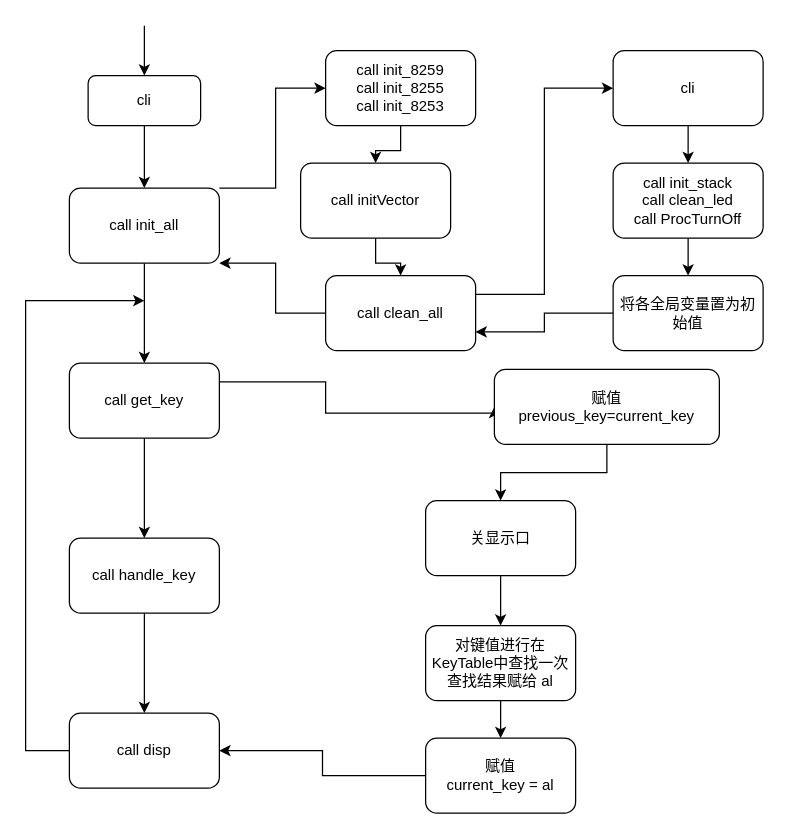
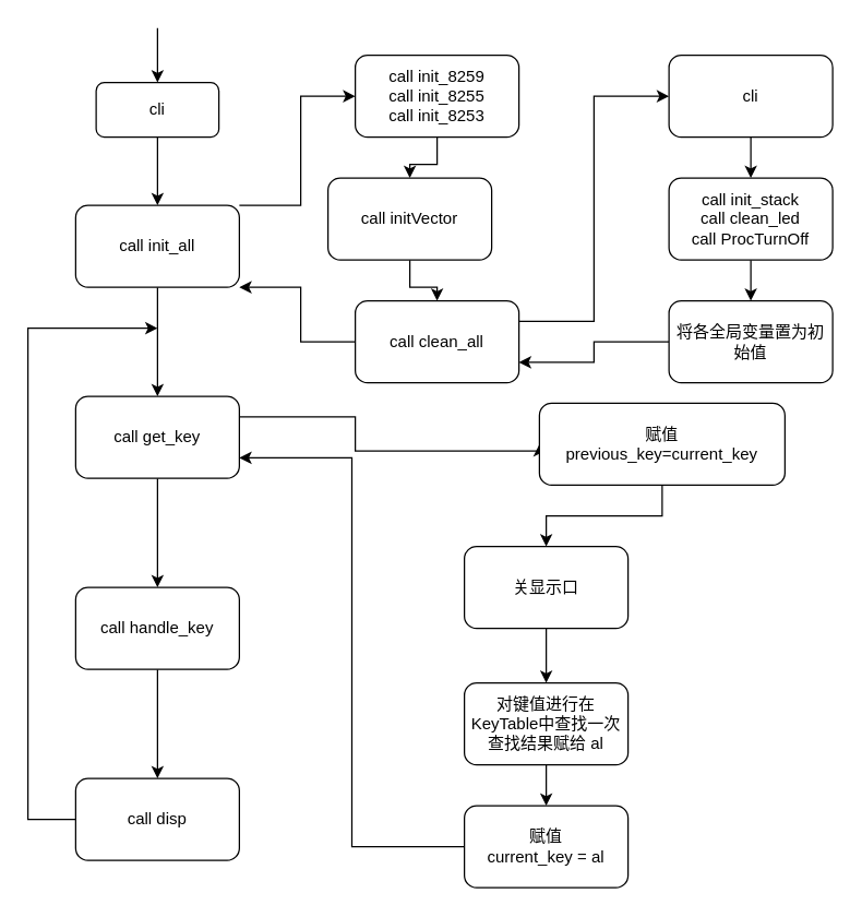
  <mxCell id="0" />
  <mxCell id="1" parent="0" />
  <mxCell id="2" value="" style="edgeStyle=orthogonalEdgeStyle;rounded=0;orthogonalLoop=1;jettySize=auto;html=1;" edge="1" parent="1" source="3" target="6"><mxGeometry relative="1" as="geometry" /></mxCell>
  <mxCell id="3" value="cli" style="rounded=1;whiteSpace=wrap;html=1;" vertex="1" parent="1"><mxGeometry x="70" y="60" width="90" height="40" as="geometry" /></mxCell>
  <mxCell id="4" value="" style="edgeStyle=orthogonalEdgeStyle;rounded=0;orthogonalLoop=1;jettySize=auto;html=1;" edge="1" parent="1" source="6" target="9"><mxGeometry relative="1" as="geometry" /></mxCell>
  <mxCell id="5" style="edgeStyle=orthogonalEdgeStyle;rounded=0;orthogonalLoop=1;jettySize=auto;html=1;exitX=1;exitY=0;exitDx=0;exitDy=0;entryX=0;entryY=0.5;entryDx=0;entryDy=0;" edge="1" parent="1" source="6" target="15"><mxGeometry relative="1" as="geometry"><Array as="points"><mxPoint x="220" y="150" /><mxPoint x="220" y="70" /></Array></mxGeometry></mxCell>
  <mxCell id="6" value="call init_all" style="whiteSpace=wrap;html=1;rounded=1;" vertex="1" parent="1"><mxGeometry x="55" y="150" width="120" height="60" as="geometry" /></mxCell>
  <mxCell id="7" value="" style="edgeStyle=orthogonalEdgeStyle;rounded=0;orthogonalLoop=1;jettySize=auto;html=1;" edge="1" parent="1" source="9" target="11"><mxGeometry relative="1" as="geometry" /></mxCell>
  <mxCell id="8" style="edgeStyle=orthogonalEdgeStyle;rounded=0;orthogonalLoop=1;jettySize=auto;html=1;exitX=1;exitY=0.25;exitDx=0;exitDy=0;entryX=0;entryY=0.5;entryDx=0;entryDy=0;" edge="1" parent="1" source="9" target="29"><mxGeometry relative="1" as="geometry"><Array as="points"><mxPoint x="260" y="305" /><mxPoint x="260" y="330" /></Array></mxGeometry></mxCell>
  <mxCell id="9" value="&lt;div&gt;call get_key&lt;/div&gt;" style="whiteSpace=wrap;html=1;rounded=1;" vertex="1" parent="1"><mxGeometry x="55" y="290" width="120" height="60" as="geometry" /></mxCell>
  <mxCell id="10" value="" style="edgeStyle=orthogonalEdgeStyle;rounded=0;orthogonalLoop=1;jettySize=auto;html=1;" edge="1" parent="1" source="11" target="13"><mxGeometry relative="1" as="geometry" /></mxCell>
  <mxCell id="11" value="call handle_key" style="whiteSpace=wrap;html=1;rounded=1;" vertex="1" parent="1"><mxGeometry x="55" y="430" width="120" height="60" as="geometry" /></mxCell>
  <mxCell id="12" style="edgeStyle=orthogonalEdgeStyle;rounded=0;orthogonalLoop=1;jettySize=auto;html=1;" edge="1" parent="1" source="13"><mxGeometry relative="1" as="geometry"><mxPoint x="115" y="240" as="targetPoint" /><Array as="points"><mxPoint x="20" y="600" /><mxPoint x="20" y="240" /></Array></mxGeometry></mxCell>
  <mxCell id="13" value="call disp" style="whiteSpace=wrap;html=1;rounded=1;" vertex="1" parent="1"><mxGeometry x="55" y="570" width="120" height="60" as="geometry" /></mxCell>
  <mxCell id="14" value="" style="edgeStyle=orthogonalEdgeStyle;rounded=0;orthogonalLoop=1;jettySize=auto;html=1;" edge="1" parent="1" source="15" target="17"><mxGeometry relative="1" as="geometry" /></mxCell>
  <mxCell id="15" value="&lt;div&gt;call init_8259&lt;/div&gt;&lt;div&gt;call init_8255&lt;/div&gt;&lt;div&gt;call init_8253&lt;/div&gt;" style="rounded=1;whiteSpace=wrap;html=1;" vertex="1" parent="1"><mxGeometry x="260" y="40" width="120" height="60" as="geometry" /></mxCell>
  <mxCell id="16" value="" style="edgeStyle=orthogonalEdgeStyle;rounded=0;orthogonalLoop=1;jettySize=auto;html=1;" edge="1" parent="1" source="17" target="20"><mxGeometry relative="1" as="geometry" /></mxCell>
  <mxCell id="17" value="call initVector" style="whiteSpace=wrap;html=1;rounded=1;" vertex="1" parent="1"><mxGeometry x="240" y="130" width="120" height="60" as="geometry" /></mxCell>
  <mxCell id="18" style="edgeStyle=orthogonalEdgeStyle;rounded=0;orthogonalLoop=1;jettySize=auto;html=1;exitX=0;exitY=0.5;exitDx=0;exitDy=0;entryX=1;entryY=1;entryDx=0;entryDy=0;" edge="1" parent="1" source="20" target="6"><mxGeometry relative="1" as="geometry"><Array as="points"><mxPoint x="220" y="250" /><mxPoint x="220" y="210" /></Array></mxGeometry></mxCell>
  <mxCell id="19" style="edgeStyle=orthogonalEdgeStyle;rounded=0;orthogonalLoop=1;jettySize=auto;html=1;exitX=1;exitY=0.25;exitDx=0;exitDy=0;entryX=0;entryY=0.5;entryDx=0;entryDy=0;" edge="1" parent="1" source="20" target="23"><mxGeometry relative="1" as="geometry" /></mxCell>
  <mxCell id="20" value="call clean_all" style="whiteSpace=wrap;html=1;rounded=1;" vertex="1" parent="1"><mxGeometry x="260" y="220" width="120" height="60" as="geometry" /></mxCell>
  <mxCell id="21" value="" style="endArrow=classic;html=1;entryX=0.5;entryY=0;entryDx=0;entryDy=0;" edge="1" parent="1" target="3"><mxGeometry width="50" height="50" relative="1" as="geometry"><mxPoint x="115" y="20" as="sourcePoint" /><mxPoint x="630" y="300" as="targetPoint" /></mxGeometry></mxCell>
  <mxCell id="22" value="" style="edgeStyle=orthogonalEdgeStyle;rounded=0;orthogonalLoop=1;jettySize=auto;html=1;" edge="1" parent="1" source="23" target="25"><mxGeometry relative="1" as="geometry" /></mxCell>
  <mxCell id="23" value="cli" style="rounded=1;whiteSpace=wrap;html=1;" vertex="1" parent="1"><mxGeometry x="490" y="40" width="120" height="60" as="geometry" /></mxCell>
  <mxCell id="24" value="" style="edgeStyle=orthogonalEdgeStyle;rounded=0;orthogonalLoop=1;jettySize=auto;html=1;" edge="1" parent="1" source="25" target="27"><mxGeometry relative="1" as="geometry" /></mxCell>
  <mxCell id="25" value="&lt;div&gt;call init_stack&lt;/div&gt;&lt;div&gt;call clean_led&lt;/div&gt;&lt;div&gt;call ProcTurnOff&lt;br&gt;&lt;/div&gt;" style="whiteSpace=wrap;html=1;rounded=1;" vertex="1" parent="1"><mxGeometry x="490" y="130" width="120" height="60" as="geometry" /></mxCell>
  <mxCell id="26" style="edgeStyle=orthogonalEdgeStyle;rounded=0;orthogonalLoop=1;jettySize=auto;html=1;exitX=0;exitY=0.5;exitDx=0;exitDy=0;entryX=1;entryY=0.75;entryDx=0;entryDy=0;" edge="1" parent="1" source="27" target="20"><mxGeometry relative="1" as="geometry" /></mxCell>
  <mxCell id="27" value="将各全局变量置为初始值" style="whiteSpace=wrap;html=1;rounded=1;" vertex="1" parent="1"><mxGeometry x="490" y="220" width="120" height="60" as="geometry" /></mxCell>
  <mxCell id="28" value="" style="edgeStyle=orthogonalEdgeStyle;rounded=0;orthogonalLoop=1;jettySize=auto;html=1;" edge="1" parent="1" source="29" target="31"><mxGeometry relative="1" as="geometry" /></mxCell>
  <mxCell id="29" value="&lt;div&gt;赋值&lt;/div&gt;&lt;div&gt;previous_key=current_key&lt;br&gt;&lt;/div&gt;" style="rounded=1;whiteSpace=wrap;html=1;" vertex="1" parent="1"><mxGeometry x="395" y="295" width="180" height="60" as="geometry" /></mxCell>
  <mxCell id="30" value="" style="edgeStyle=orthogonalEdgeStyle;rounded=0;orthogonalLoop=1;jettySize=auto;html=1;" edge="1" parent="1" source="31" target="33"><mxGeometry relative="1" as="geometry" /></mxCell>
  <mxCell id="31" value="关显示口" style="whiteSpace=wrap;html=1;rounded=1;" vertex="1" parent="1"><mxGeometry x="340" y="400" width="120" height="60" as="geometry" /></mxCell>
  <mxCell id="32" value="" style="edgeStyle=orthogonalEdgeStyle;rounded=0;orthogonalLoop=1;jettySize=auto;html=1;" edge="1" parent="1" source="33" target="35"><mxGeometry relative="1" as="geometry" /></mxCell>
  <mxCell id="33" value="&lt;div&gt;对键值进行在KeyTable中查找一次&lt;/div&gt;&lt;div&gt;查找结果赋给 al&lt;br&gt;&lt;/div&gt;" style="whiteSpace=wrap;html=1;rounded=1;" vertex="1" parent="1"><mxGeometry x="340" y="500" width="120" height="60" as="geometry" /></mxCell>
- <mxCell id="34" style="edgeStyle=orthogonalEdgeStyle;rounded=0;orthogonalLoop=1;jettySize=auto;html=1;exitX=0;exitY=0.5;exitDx=0;exitDy=0;" edge="1" parent="1" source="35" target="13"><mxGeometry relative="1" as="geometry" /></mxCell>
+ <mxCell id="34" style="edgeStyle=orthogonalEdgeStyle;rounded=0;orthogonalLoop=1;jettySize=auto;html=1;exitX=0;exitY=0.5;exitDx=0;exitDy=0;entryX=1;entryY=0.75;entryDx=0;entryDy=0;" edge="1" parent="1" source="35" target="9"><mxGeometry relative="1" as="geometry" /></mxCell>
  <mxCell id="35" value="&lt;div&gt;赋值&lt;/div&gt;&lt;div&gt;current_key = al&lt;br&gt;&lt;/div&gt;" style="whiteSpace=wrap;html=1;rounded=1;" vertex="1" parent="1"><mxGeometry x="340" y="590" width="120" height="60" as="geometry" /></mxCell>
